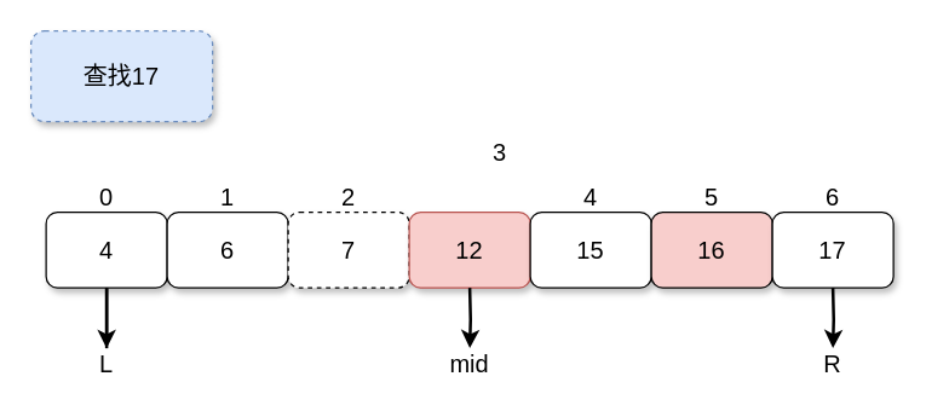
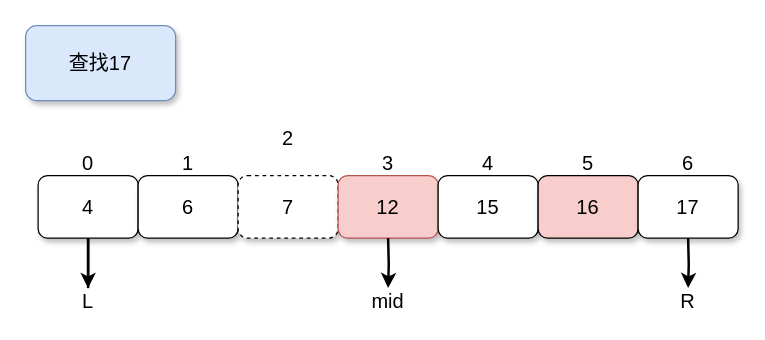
  <mxCell id="0" />
  <mxCell id="1" parent="0" />
  <mxCell id="2" value="" style="edgeStyle=orthogonalEdgeStyle;rounded=0;orthogonalLoop=1;jettySize=auto;html=1;strokeWidth=2;fontSize=16;" edge="1" parent="1" source="3" target="18"><mxGeometry relative="1" as="geometry" /></mxCell>
  <mxCell id="3" value="4" style="rounded=1;whiteSpace=wrap;html=1;fontSize=16;shadow=1;" vertex="1" parent="1"><mxGeometry x="30" y="140" width="80" height="50" as="geometry" /></mxCell>
  <mxCell id="4" value="6" style="rounded=1;whiteSpace=wrap;html=1;fontSize=16;shadow=1;" vertex="1" parent="1"><mxGeometry x="110" y="140" width="80" height="50" as="geometry" /></mxCell>
  <mxCell id="5" value="7" style="rounded=1;whiteSpace=wrap;html=1;fontSize=16;shadow=1;dashed=1;" vertex="1" parent="1"><mxGeometry x="190" y="140" width="80" height="50" as="geometry" /></mxCell>
  <mxCell id="6" value="12" style="rounded=1;whiteSpace=wrap;html=1;fontSize=16;shadow=1;fillColor=#f8cecc;strokeColor=#b85450;" vertex="1" parent="1"><mxGeometry x="270" y="140" width="80" height="50" as="geometry" /></mxCell>
  <mxCell id="7" value="15" style="rounded=1;whiteSpace=wrap;html=1;fontSize=16;shadow=1;" vertex="1" parent="1"><mxGeometry x="350" y="140" width="80" height="50" as="geometry" /></mxCell>
  <mxCell id="8" value="16" style="rounded=1;whiteSpace=wrap;html=1;fontSize=16;shadow=1;fillColor=#f8cecc;" vertex="1" parent="1"><mxGeometry x="430" y="140" width="80" height="50" as="geometry" /></mxCell>
  <mxCell id="9" value="17" style="rounded=1;whiteSpace=wrap;html=1;fontSize=16;shadow=1;" vertex="1" parent="1"><mxGeometry x="510" y="140" width="80" height="50" as="geometry" /></mxCell>
  <mxCell id="10" value="0" style="text;html=1;strokeColor=none;fillColor=none;align=center;verticalAlign=middle;whiteSpace=wrap;rounded=1;fontSize=16;shadow=1;" vertex="1" parent="1"><mxGeometry x="50" y="120" width="40" height="20" as="geometry" /></mxCell>
  <mxCell id="11" value="1" style="text;html=1;strokeColor=none;fillColor=none;align=center;verticalAlign=middle;whiteSpace=wrap;rounded=1;fontSize=16;shadow=1;" vertex="1" parent="1"><mxGeometry x="130" y="120" width="40" height="20" as="geometry" /></mxCell>
- <mxCell id="12" value="2" style="text;html=1;strokeColor=none;fillColor=none;align=center;verticalAlign=middle;whiteSpace=wrap;rounded=1;fontSize=16;shadow=1;" vertex="1" parent="1"><mxGeometry x="210" y="120" width="40" height="20" as="geometry" /></mxCell>
- <mxCell id="13" value="3" style="text;html=1;strokeColor=none;fillColor=none;align=center;verticalAlign=middle;whiteSpace=wrap;rounded=1;fontSize=16;shadow=1;" vertex="1" parent="1"><mxGeometry x="310" y="90" width="40" height="20" as="geometry" /></mxCell>
+ <mxCell id="12" value="2" style="text;html=1;strokeColor=none;fillColor=none;align=center;verticalAlign=middle;whiteSpace=wrap;rounded=1;fontSize=16;shadow=1;" vertex="1" parent="1"><mxGeometry x="210" y="100" width="40" height="20" as="geometry" /></mxCell>
+ <mxCell id="13" value="3" style="text;html=1;strokeColor=none;fillColor=none;align=center;verticalAlign=middle;whiteSpace=wrap;rounded=1;fontSize=16;shadow=1;" vertex="1" parent="1"><mxGeometry x="290" y="120" width="40" height="20" as="geometry" /></mxCell>
  <mxCell id="14" value="4" style="text;html=1;strokeColor=none;fillColor=none;align=center;verticalAlign=middle;whiteSpace=wrap;rounded=1;fontSize=16;shadow=1;" vertex="1" parent="1"><mxGeometry x="370" y="120" width="40" height="20" as="geometry" /></mxCell>
  <mxCell id="15" value="5" style="text;html=1;strokeColor=none;fillColor=none;align=center;verticalAlign=middle;whiteSpace=wrap;rounded=1;fontSize=16;shadow=1;" vertex="1" parent="1"><mxGeometry x="450" y="120" width="40" height="20" as="geometry" /></mxCell>
  <mxCell id="16" value="6" style="text;html=1;strokeColor=none;fillColor=none;align=center;verticalAlign=middle;whiteSpace=wrap;rounded=1;fontSize=16;shadow=1;" vertex="1" parent="1"><mxGeometry x="530" y="120" width="40" height="20" as="geometry" /></mxCell>
  <mxCell id="17" value="" style="endArrow=none;html=1;fontSize=16;entryX=0.5;entryY=1;entryDx=0;entryDy=0;strokeWidth=2;endFill=0;" edge="1" parent="1" target="3"><mxGeometry width="50" height="50" relative="1" as="geometry"><mxPoint x="70" y="230" as="sourcePoint" /><mxPoint x="110" y="230" as="targetPoint" /></mxGeometry></mxCell>
  <mxCell id="18" value="L" style="text;html=1;strokeColor=none;fillColor=none;align=center;verticalAlign=middle;whiteSpace=wrap;rounded=0;shadow=1;fontSize=16;" vertex="1" parent="1"><mxGeometry x="50" y="230" width="40" height="20" as="geometry" /></mxCell>
  <mxCell id="19" value="" style="edgeStyle=orthogonalEdgeStyle;rounded=0;orthogonalLoop=1;jettySize=auto;html=1;strokeWidth=2;fontSize=16;" edge="1" parent="1" target="20"><mxGeometry relative="1" as="geometry"><mxPoint x="310" y="190" as="sourcePoint" /></mxGeometry></mxCell>
  <mxCell id="20" value="mid" style="text;html=1;strokeColor=none;fillColor=none;align=center;verticalAlign=middle;whiteSpace=wrap;rounded=0;shadow=1;fontSize=16;" vertex="1" parent="1"><mxGeometry x="290" y="230" width="40" height="20" as="geometry" /></mxCell>
  <mxCell id="21" value="" style="edgeStyle=orthogonalEdgeStyle;rounded=0;orthogonalLoop=1;jettySize=auto;html=1;strokeWidth=2;fontSize=16;" edge="1" parent="1" target="22"><mxGeometry relative="1" as="geometry"><mxPoint x="550" y="190" as="sourcePoint" /></mxGeometry></mxCell>
  <mxCell id="22" value="R" style="text;html=1;strokeColor=none;fillColor=none;align=center;verticalAlign=middle;whiteSpace=wrap;rounded=0;shadow=1;fontSize=16;" vertex="1" parent="1"><mxGeometry x="530" y="230" width="40" height="20" as="geometry" /></mxCell>
- <mxCell id="23" value="查找17" style="rounded=1;whiteSpace=wrap;html=1;shadow=1;fontSize=16;fillColor=#dae8fc;strokeColor=#6c8ebf;dashed=1;" vertex="1" parent="1"><mxGeometry x="20" y="20" width="120" height="60" as="geometry" /></mxCell>
+ <mxCell id="23" value="查找17" style="rounded=1;whiteSpace=wrap;html=1;shadow=1;fontSize=16;fillColor=#dae8fc;strokeColor=#6c8ebf;" vertex="1" parent="1"><mxGeometry x="20" y="20" width="120" height="60" as="geometry" /></mxCell>
